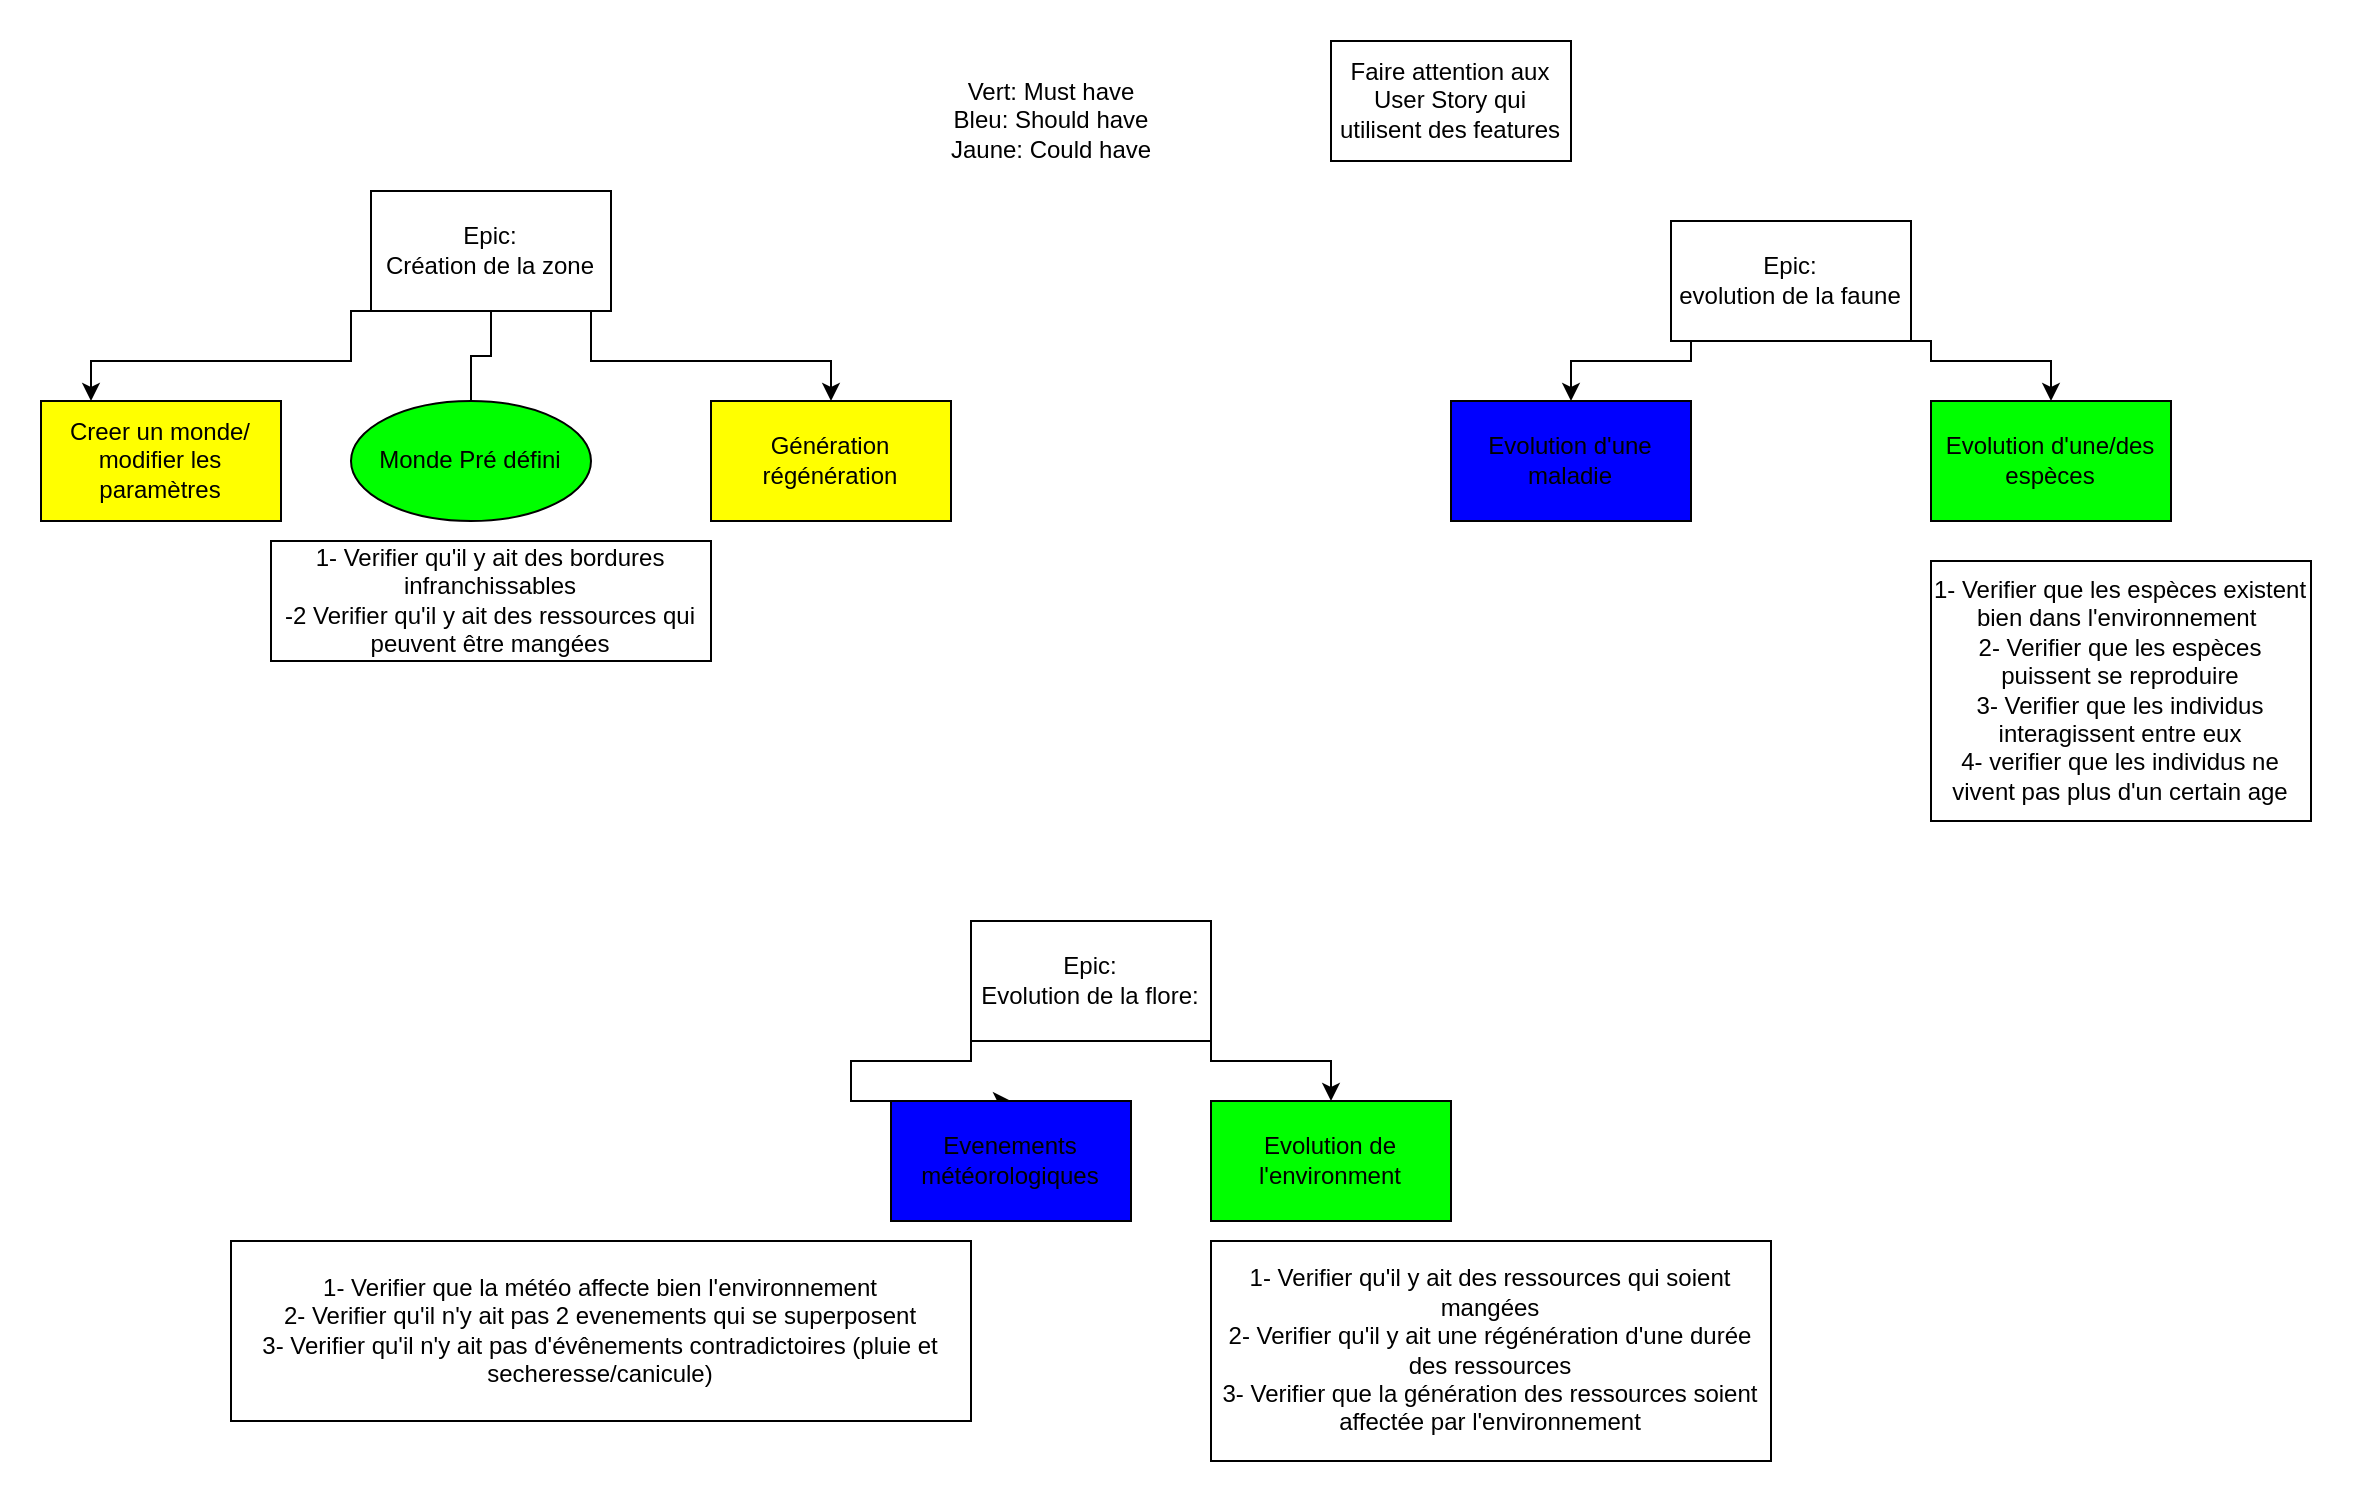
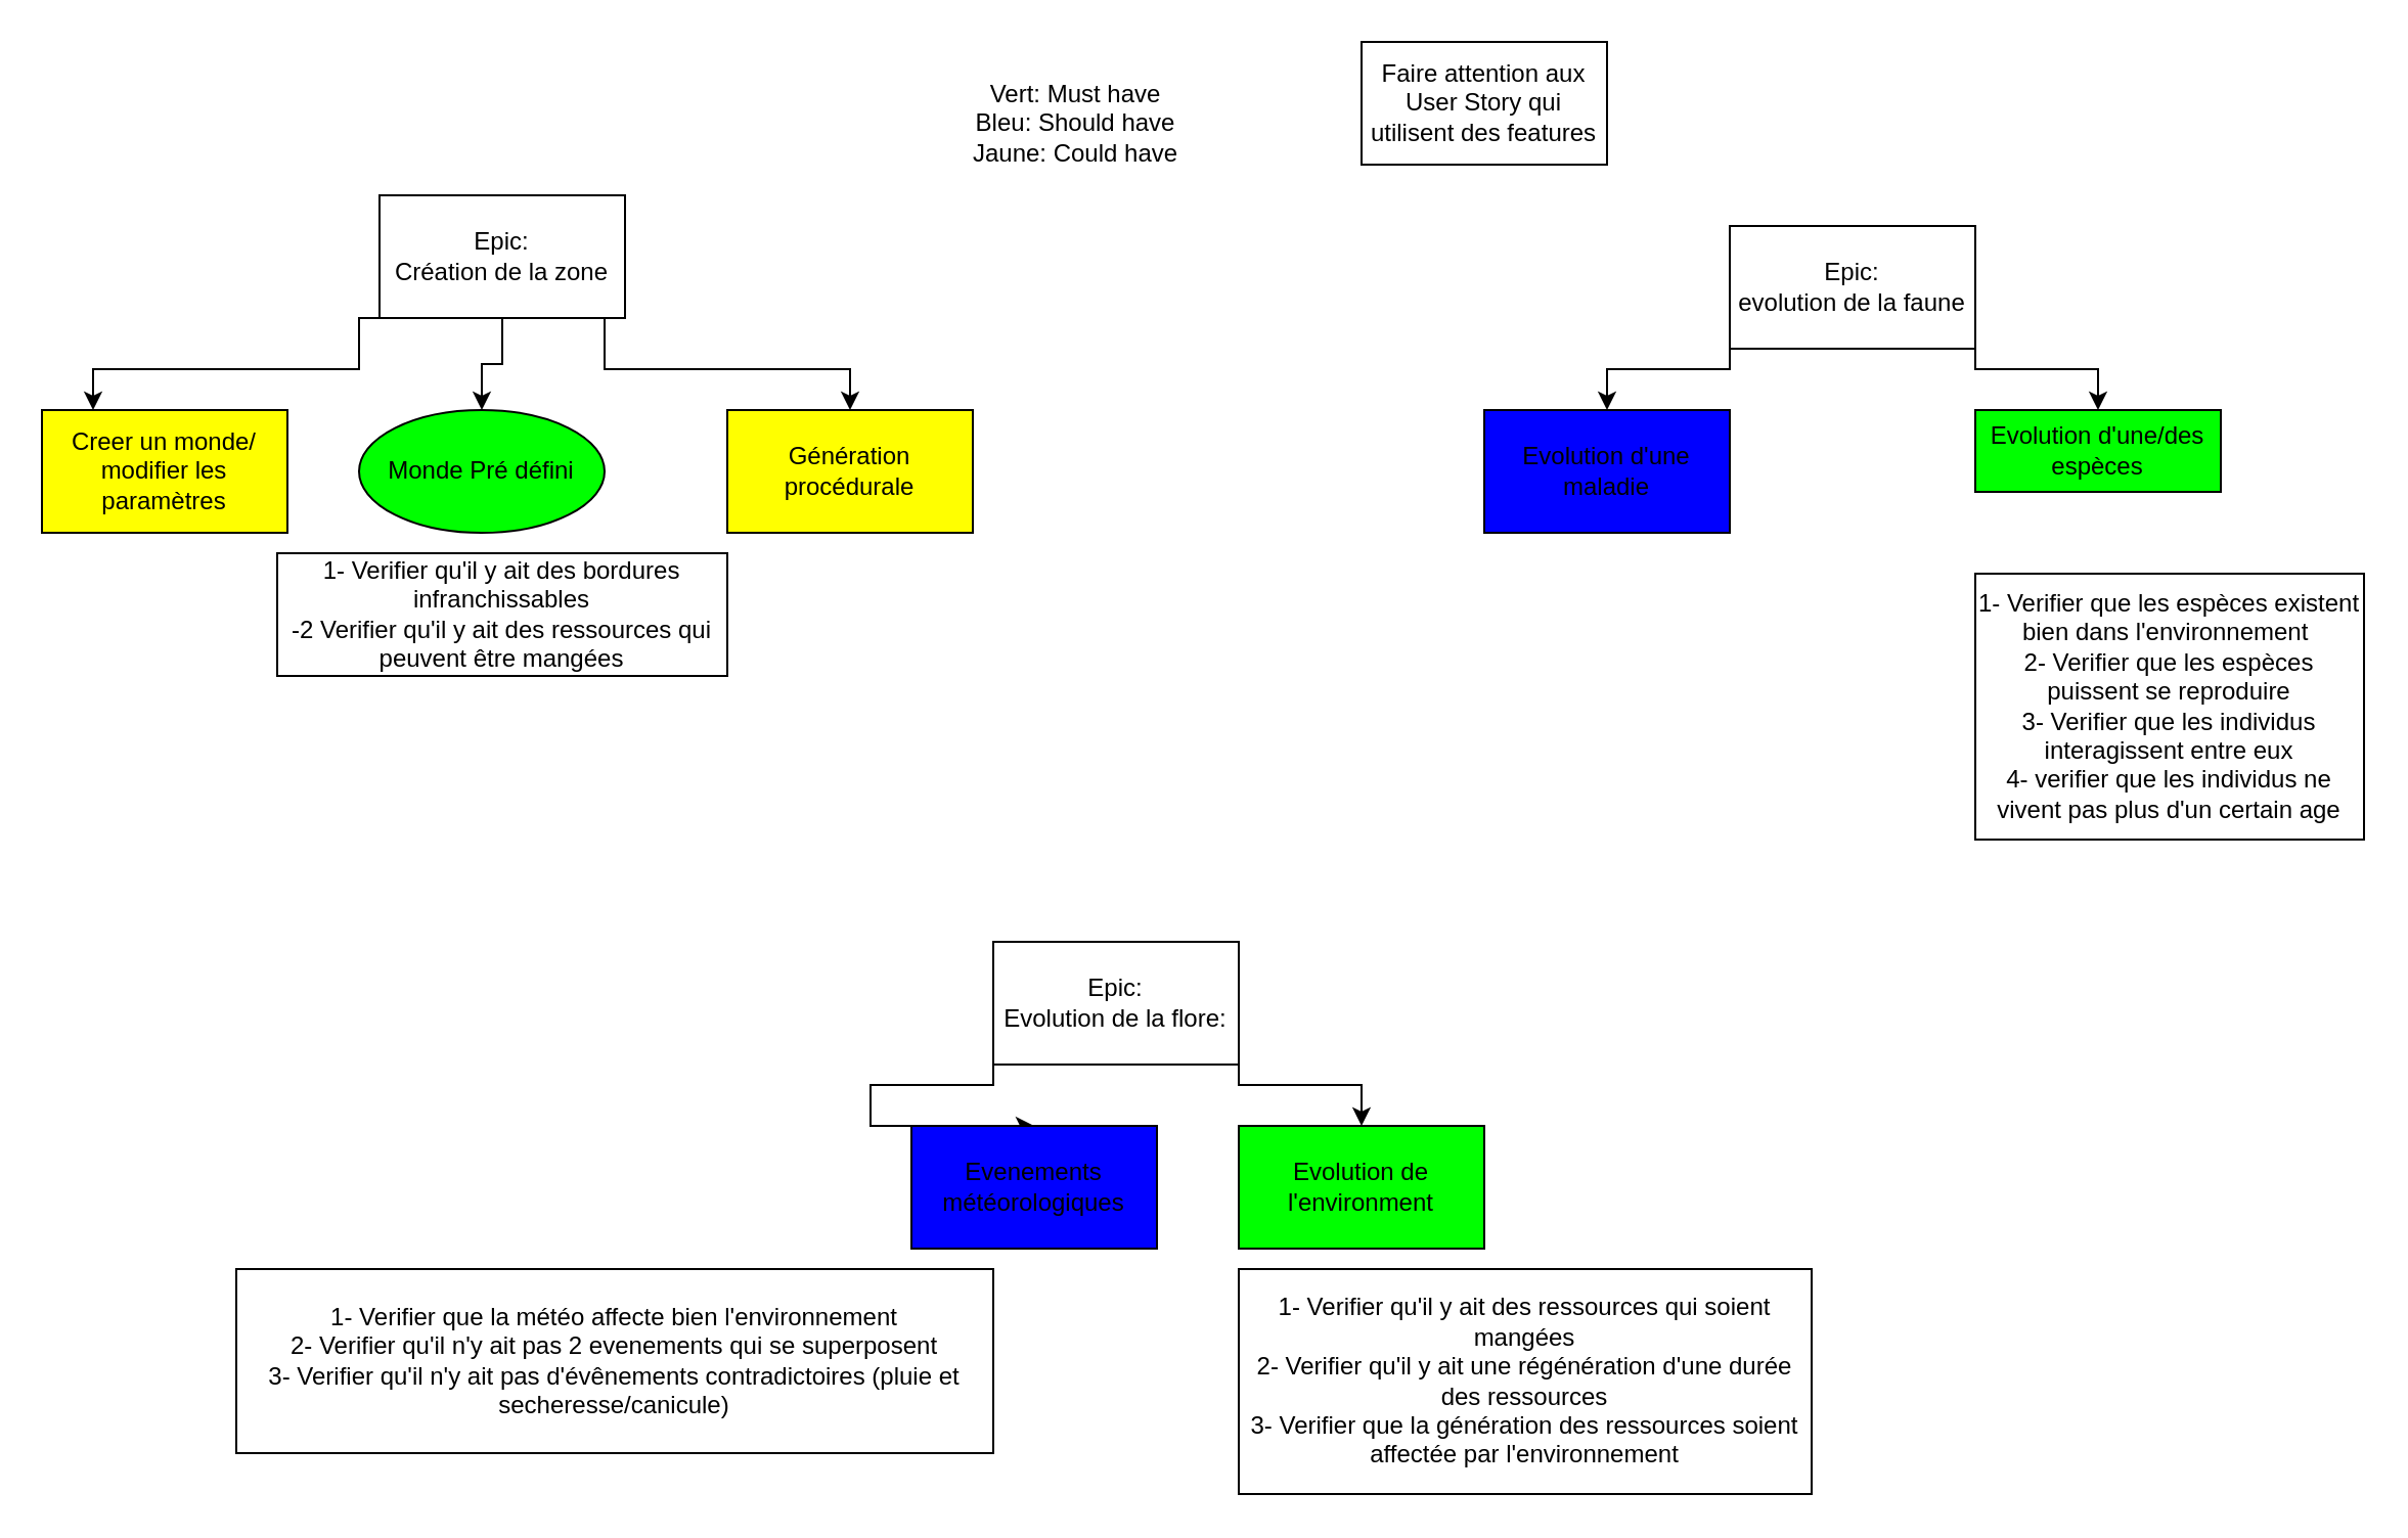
  <mxCell id="0" />
  <mxCell id="1" parent="0" />
  <mxCell id="2" style="edgeStyle=orthogonalEdgeStyle;rounded=0;orthogonalLoop=1;jettySize=auto;html=1;exitX=0;exitY=1;exitDx=0;exitDy=0;" edge="1" parent="1" source="4" target="6"><mxGeometry relative="1" as="geometry"><Array as="points"><mxPoint x="845" y="180" /><mxPoint x="785" y="180" /></Array></mxGeometry></mxCell>
  <mxCell id="3" style="edgeStyle=orthogonalEdgeStyle;rounded=0;orthogonalLoop=1;jettySize=auto;html=1;exitX=1;exitY=1;exitDx=0;exitDy=0;entryX=0.5;entryY=0;entryDx=0;entryDy=0;" edge="1" parent="1" source="4" target="5"><mxGeometry relative="1" as="geometry"><Array as="points"><mxPoint x="965" y="180" /><mxPoint x="1025" y="180" /></Array></mxGeometry></mxCell>
- <mxCell id="4" value="Epic:&lt;div&gt;evolution de la faune&lt;/div&gt;" style="rounded=0;whiteSpace=wrap;html=1;" vertex="1" parent="1"><mxGeometry x="835" y="110" width="120" height="60" as="geometry" /></mxCell>
- <mxCell id="5" value="Evolution d'une/des espèces" style="rounded=0;whiteSpace=wrap;html=1;fillColor=#00FF00;" vertex="1" parent="1"><mxGeometry x="965" y="200" width="120" height="60" as="geometry" /></mxCell>
+ <mxCell id="4" value="Epic:&lt;div&gt;evolution de la faune&lt;/div&gt;" style="rounded=0;whiteSpace=wrap;html=1;" vertex="1" parent="1"><mxGeometry x="845" y="110" width="120" height="60" as="geometry" /></mxCell>
+ <mxCell id="5" value="Evolution d'une/des espèces" style="rounded=0;whiteSpace=wrap;html=1;fillColor=#00FF00;" vertex="1" parent="1"><mxGeometry x="965" y="200" width="120" height="40" as="geometry" /></mxCell>
  <mxCell id="6" value="Evolution d'une maladie" style="rounded=0;whiteSpace=wrap;html=1;fillColor=#0000FF;" vertex="1" parent="1"><mxGeometry x="725" y="200" width="120" height="60" as="geometry" /></mxCell>
  <mxCell id="7" style="edgeStyle=orthogonalEdgeStyle;rounded=0;orthogonalLoop=1;jettySize=auto;html=1;exitX=1;exitY=1;exitDx=0;exitDy=0;entryX=0.5;entryY=0;entryDx=0;entryDy=0;" edge="1" parent="1" source="10" target="12"><mxGeometry relative="1" as="geometry"><Array as="points"><mxPoint x="295" y="180" /><mxPoint x="415" y="180" /></Array></mxGeometry></mxCell>
- <mxCell id="8" style="edgeStyle=orthogonalEdgeStyle;rounded=0;orthogonalLoop=1;jettySize=auto;html=1;exitX=0.5;exitY=1;exitDx=0;exitDy=0;entryX=0.5;entryY=0;entryDx=0;entryDy=0;endArrow=none;" edge="1" parent="1" source="10" target="11"><mxGeometry relative="1" as="geometry" /></mxCell>
+ <mxCell id="8" style="edgeStyle=orthogonalEdgeStyle;rounded=0;orthogonalLoop=1;jettySize=auto;html=1;exitX=0.5;exitY=1;exitDx=0;exitDy=0;entryX=0.5;entryY=0;entryDx=0;entryDy=0;" edge="1" parent="1" source="10" target="11"><mxGeometry relative="1" as="geometry" /></mxCell>
  <mxCell id="9" style="edgeStyle=orthogonalEdgeStyle;rounded=0;orthogonalLoop=1;jettySize=auto;html=1;exitX=0;exitY=1;exitDx=0;exitDy=0;" edge="1" parent="1" source="10" target="18"><mxGeometry relative="1" as="geometry"><Array as="points"><mxPoint x="175" y="180" /><mxPoint x="45" y="180" /></Array></mxGeometry></mxCell>
  <mxCell id="10" value="Epic:&lt;div&gt;Création de la zone&lt;/div&gt;" style="rounded=0;whiteSpace=wrap;html=1;" vertex="1" parent="1"><mxGeometry x="185" y="95" width="120" height="60" as="geometry" /></mxCell>
  <mxCell id="11" value="Monde Pré défini" style="ellipse;whiteSpace=wrap;html=1;fillColor=#00FF00;" vertex="1" parent="1"><mxGeometry x="175" y="200" width="120" height="60" as="geometry" /></mxCell>
- <mxCell id="12" value="Génération régénération" style="rounded=0;whiteSpace=wrap;html=1;fillColor=#FFFF00;" vertex="1" parent="1"><mxGeometry x="355" y="200" width="120" height="60" as="geometry" /></mxCell>
+ <mxCell id="12" value="Génération procédurale" style="rounded=0;whiteSpace=wrap;html=1;fillColor=#FFFF00;" vertex="1" parent="1"><mxGeometry x="355" y="200" width="120" height="60" as="geometry" /></mxCell>
  <mxCell id="13" style="edgeStyle=orthogonalEdgeStyle;rounded=0;orthogonalLoop=1;jettySize=auto;html=1;exitX=0;exitY=1;exitDx=0;exitDy=0;entryX=0.5;entryY=0;entryDx=0;entryDy=0;" edge="1" parent="1" source="15" target="16"><mxGeometry relative="1" as="geometry"><Array as="points"><mxPoint x="485" y="530" /><mxPoint x="425" y="530" /></Array></mxGeometry></mxCell>
  <mxCell id="14" style="edgeStyle=orthogonalEdgeStyle;rounded=0;orthogonalLoop=1;jettySize=auto;html=1;exitX=1;exitY=1;exitDx=0;exitDy=0;entryX=0.5;entryY=0;entryDx=0;entryDy=0;" edge="1" parent="1" source="15" target="17"><mxGeometry relative="1" as="geometry"><Array as="points"><mxPoint x="605" y="530" /><mxPoint x="665" y="530" /></Array></mxGeometry></mxCell>
  <mxCell id="15" value="Epic:&lt;div&gt;Evolution de la flore:&lt;/div&gt;" style="rounded=0;whiteSpace=wrap;html=1;" vertex="1" parent="1"><mxGeometry x="485" y="460" width="120" height="60" as="geometry" /></mxCell>
  <mxCell id="16" value="Evenements météorologiques" style="rounded=0;whiteSpace=wrap;html=1;fillColor=#0000FF;" vertex="1" parent="1"><mxGeometry x="445" y="550" width="120" height="60" as="geometry" /></mxCell>
  <mxCell id="17" value="Evolution de l'environment" style="rounded=0;whiteSpace=wrap;html=1;fillColor=#00FF00;" vertex="1" parent="1"><mxGeometry x="605" y="550" width="120" height="60" as="geometry" /></mxCell>
  <mxCell id="18" value="Creer un monde/ modifier les paramètres" style="rounded=0;whiteSpace=wrap;html=1;fillColor=#FFFF00;" vertex="1" parent="1"><mxGeometry x="20" y="200" width="120" height="60" as="geometry" /></mxCell>
  <mxCell id="19" value="Vert: Must have&lt;div&gt;Bleu: Sh&lt;span style=&quot;background-color: initial;&quot;&gt;ould have&lt;/span&gt;&lt;/div&gt;&lt;div&gt;Jaune: Could have&lt;/div&gt;" style="text;html=1;align=center;verticalAlign=middle;resizable=0;points=[];autosize=1;strokeColor=none;fillColor=none;" vertex="1" parent="1"><mxGeometry x="465" y="30" width="120" height="60" as="geometry" /></mxCell>
  <mxCell id="20" value="&lt;div&gt;1- Verifier que les espèces existent bien dans l'environnement&amp;nbsp;&lt;/div&gt;2- Verifier que les espèces puissent se reproduire&lt;div&gt;3- Verifier que les individus interagissent entre eux&lt;/div&gt;&lt;div&gt;4- verifier que les individus ne vivent pas plus d'un certain age&lt;/div&gt;" style="rounded=0;whiteSpace=wrap;html=1;" vertex="1" parent="1"><mxGeometry x="965" y="280" width="190" height="130" as="geometry" /></mxCell>
  <mxCell id="21" value="1- Verifier qu'il y ait des bordures infranchissables&lt;div&gt;-2 Verifier qu'il y ait des ressources qui peuvent être mangées&lt;/div&gt;" style="rounded=0;whiteSpace=wrap;html=1;" vertex="1" parent="1"><mxGeometry x="135" y="270" width="220" height="60" as="geometry" /></mxCell>
  <mxCell id="22" value="1- Verifier qu'il y ait des ressources qui soient mangées&lt;div&gt;2- Verifier qu'il y ait une régénération d'une durée des ressources&lt;/div&gt;&lt;div&gt;3- Verifier que la génération des ressources soient affectée par l'environnement&lt;/div&gt;" style="rounded=0;whiteSpace=wrap;html=1;" vertex="1" parent="1"><mxGeometry x="605" y="620" width="280" height="110" as="geometry" /></mxCell>
  <mxCell id="23" value="1- Verifier que la météo affecte bien l'environnement&lt;div&gt;2- Verifier qu'il n'y ait pas 2 evenements qui se superposent&lt;/div&gt;&lt;div&gt;3- Verifier qu'il n'y ait pas d'évênements contradictoires (pluie et secheresse/canicule)&lt;/div&gt;" style="rounded=0;whiteSpace=wrap;html=1;" vertex="1" parent="1"><mxGeometry x="115" y="620" width="370" height="90" as="geometry" /></mxCell>
  <mxCell id="24" value="Faire attention aux User Story qui utilisent des features" style="rounded=0;whiteSpace=wrap;html=1;" vertex="1" parent="1"><mxGeometry x="665" y="20" width="120" height="60" as="geometry" /></mxCell>
